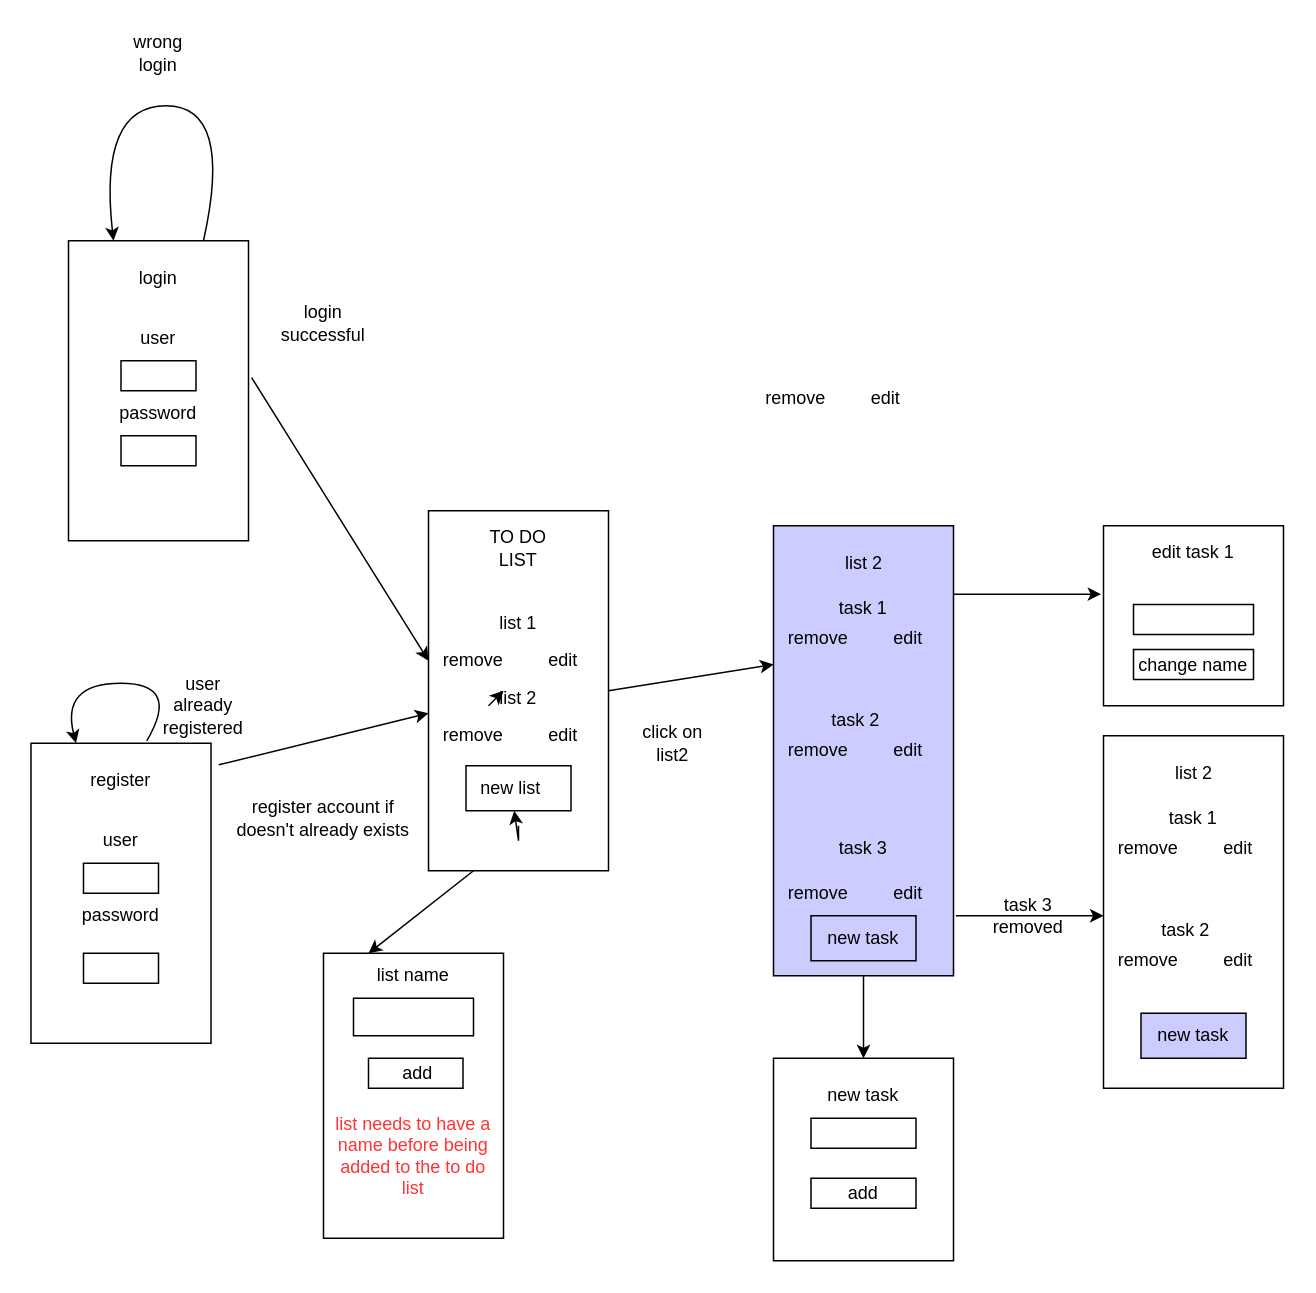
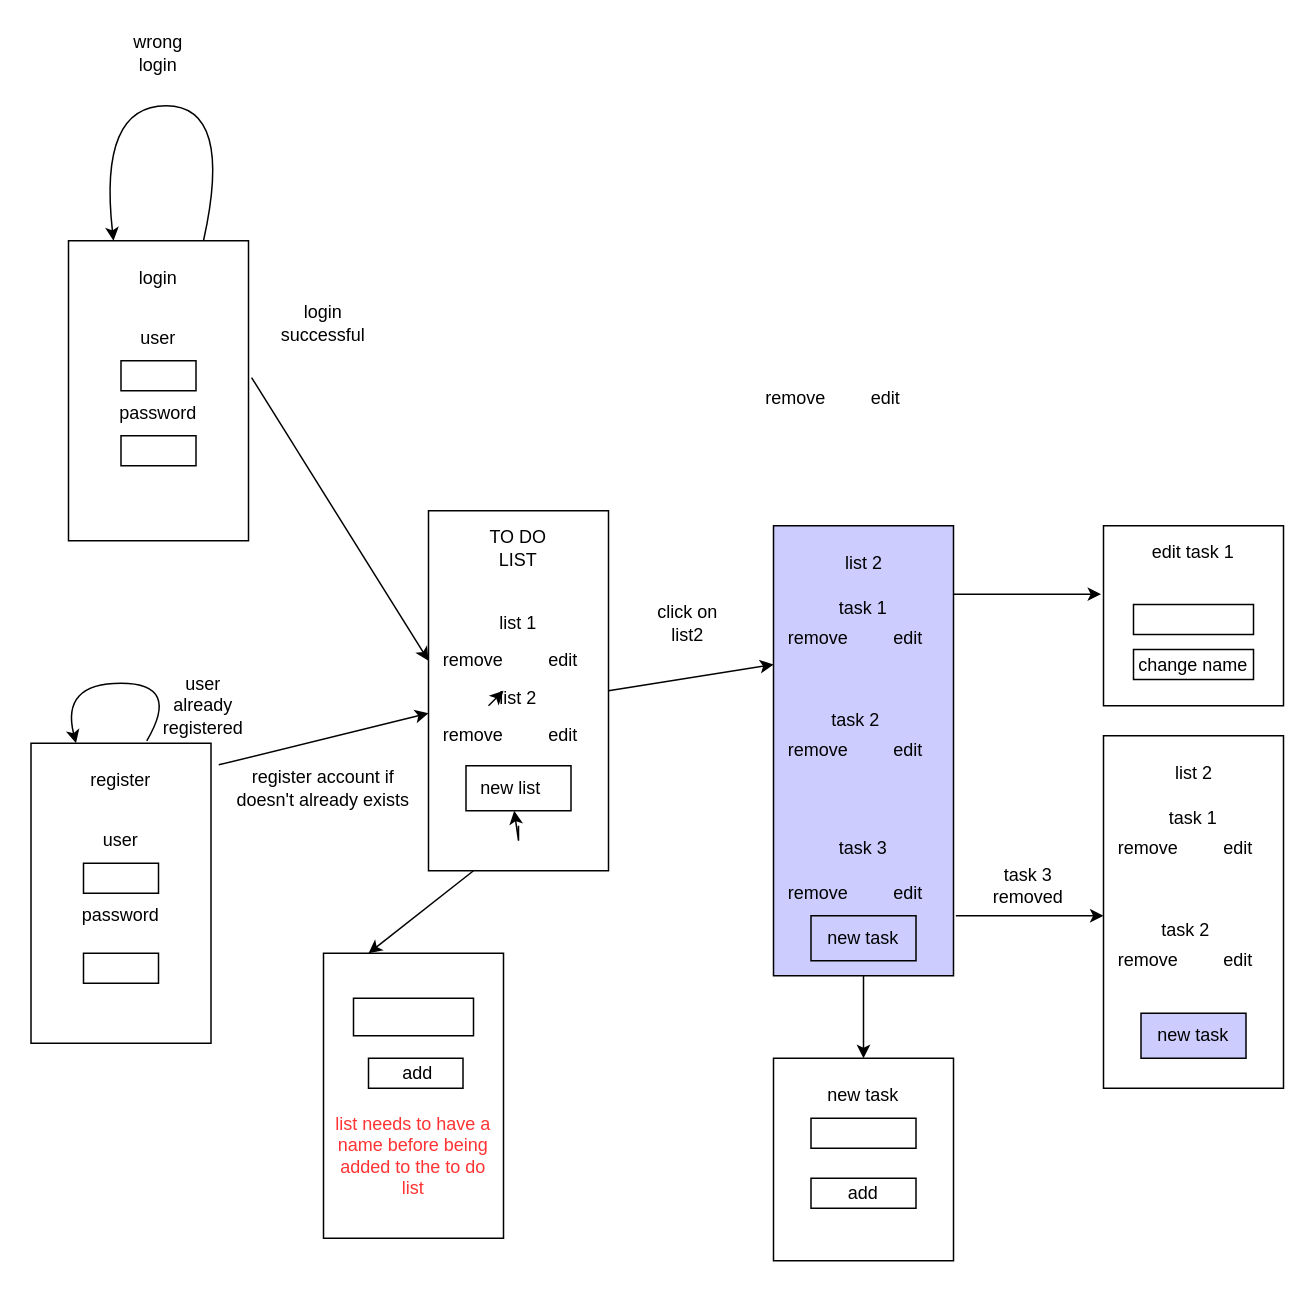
  <mxCell id="0" />
  <mxCell id="1" parent="0" />
  <mxCell id="2" value="" style="rounded=0;whiteSpace=wrap;html=1;" vertex="1" parent="1"><mxGeometry x="285" y="340" width="120" height="240" as="geometry" /></mxCell>
  <mxCell id="3" value="TO DO LIST" style="text;html=1;strokeColor=none;fillColor=none;align=center;verticalAlign=middle;whiteSpace=wrap;rounded=0;" vertex="1" parent="1"><mxGeometry x="315" y="350" width="60" height="30" as="geometry" /></mxCell>
  <mxCell id="4" value="list 1" style="text;html=1;strokeColor=none;fillColor=none;align=center;verticalAlign=middle;whiteSpace=wrap;rounded=0;" vertex="1" parent="1"><mxGeometry x="315" y="400" width="60" height="30" as="geometry" /></mxCell>
  <mxCell id="5" value="list 2&lt;br&gt;" style="text;html=1;strokeColor=none;fillColor=none;align=center;verticalAlign=middle;whiteSpace=wrap;rounded=0;" vertex="1" parent="1"><mxGeometry x="315" y="450" width="60" height="30" as="geometry" /></mxCell>
  <mxCell id="6" value="" style="endArrow=classic;html=1;rounded=0;" edge="1" parent="1"><mxGeometry width="50" height="50" relative="1" as="geometry"><mxPoint x="325" y="470" as="sourcePoint" /><mxPoint x="335" y="460" as="targetPoint" /></mxGeometry></mxCell>
  <mxCell id="7" value="" style="rounded=0;whiteSpace=wrap;html=1;fillColor=#CCCCFF;" vertex="1" parent="1"><mxGeometry x="515" y="350" width="120" height="300" as="geometry" /></mxCell>
  <mxCell id="8" value="list 2&lt;br&gt;" style="text;html=1;align=center;verticalAlign=middle;resizable=0;points=[];autosize=1;strokeColor=none;fillColor=none;" vertex="1" parent="1"><mxGeometry x="550" y="360" width="50" height="30" as="geometry" /></mxCell>
  <mxCell id="9" value="task 1" style="text;html=1;strokeColor=none;fillColor=none;align=center;verticalAlign=middle;whiteSpace=wrap;rounded=0;" vertex="1" parent="1"><mxGeometry x="545" y="390" width="60" height="30" as="geometry" /></mxCell>
  <mxCell id="10" value="task 2" style="text;html=1;strokeColor=none;fillColor=none;align=center;verticalAlign=middle;whiteSpace=wrap;rounded=0;" vertex="1" parent="1"><mxGeometry x="540" y="465" width="60" height="30" as="geometry" /></mxCell>
  <mxCell id="11" value="task 3" style="text;html=1;strokeColor=none;fillColor=none;align=center;verticalAlign=middle;whiteSpace=wrap;rounded=0;" vertex="1" parent="1"><mxGeometry x="545" y="550" width="60" height="30" as="geometry" /></mxCell>
  <mxCell id="12" value="" style="endArrow=classic;html=1;rounded=0;exitX=1;exitY=0.5;exitDx=0;exitDy=0;entryX=0;entryY=0.75;entryDx=0;entryDy=0;" edge="1" parent="1" source="2"><mxGeometry width="50" height="50" relative="1" as="geometry"><mxPoint x="595" y="630" as="sourcePoint" /><mxPoint x="515" y="442.5" as="targetPoint" /></mxGeometry></mxCell>
  <mxCell id="13" value="" style="rounded=0;whiteSpace=wrap;html=1;" vertex="1" parent="1"><mxGeometry x="45" y="160" width="120" height="200" as="geometry" /></mxCell>
  <mxCell id="14" value="login" style="text;html=1;strokeColor=none;fillColor=none;align=center;verticalAlign=middle;whiteSpace=wrap;rounded=0;" vertex="1" parent="1"><mxGeometry x="75" y="170" width="60" height="30" as="geometry" /></mxCell>
  <mxCell id="15" value="user&lt;br&gt;" style="text;html=1;strokeColor=none;fillColor=none;align=center;verticalAlign=middle;whiteSpace=wrap;rounded=0;" vertex="1" parent="1"><mxGeometry x="75" y="210" width="60" height="30" as="geometry" /></mxCell>
  <mxCell id="16" value="password&lt;br&gt;" style="text;html=1;strokeColor=none;fillColor=none;align=center;verticalAlign=middle;whiteSpace=wrap;rounded=0;" vertex="1" parent="1"><mxGeometry x="75" y="260" width="60" height="30" as="geometry" /></mxCell>
  <mxCell id="17" value="" style="rounded=0;whiteSpace=wrap;html=1;" vertex="1" parent="1"><mxGeometry x="80" y="240" width="50" height="20" as="geometry" /></mxCell>
  <mxCell id="18" value="" style="rounded=0;whiteSpace=wrap;html=1;" vertex="1" parent="1"><mxGeometry x="80" y="290" width="50" height="20" as="geometry" /></mxCell>
  <mxCell id="19" value="" style="endArrow=classic;html=1;rounded=0;exitX=1.017;exitY=0.456;exitDx=0;exitDy=0;exitPerimeter=0;" edge="1" parent="1" source="13"><mxGeometry width="50" height="50" relative="1" as="geometry"><mxPoint x="355" y="630" as="sourcePoint" /><mxPoint x="285" y="440" as="targetPoint" /></mxGeometry></mxCell>
  <mxCell id="20" value="login successful" style="text;html=1;strokeColor=none;fillColor=none;align=center;verticalAlign=middle;whiteSpace=wrap;rounded=0;" vertex="1" parent="1"><mxGeometry x="185" y="200" width="60" height="30" as="geometry" /></mxCell>
  <mxCell id="21" value="" style="rounded=0;whiteSpace=wrap;html=1;" vertex="1" parent="1"><mxGeometry x="20" y="495" width="120" height="200" as="geometry" /></mxCell>
  <mxCell id="22" value="register&lt;br&gt;" style="text;html=1;strokeColor=none;fillColor=none;align=center;verticalAlign=middle;whiteSpace=wrap;rounded=0;" vertex="1" parent="1"><mxGeometry x="50" y="505" width="60" height="30" as="geometry" /></mxCell>
  <mxCell id="23" value="user&lt;br&gt;" style="text;html=1;strokeColor=none;fillColor=none;align=center;verticalAlign=middle;whiteSpace=wrap;rounded=0;" vertex="1" parent="1"><mxGeometry x="50" y="545" width="60" height="30" as="geometry" /></mxCell>
  <mxCell id="24" value="password&lt;br&gt;" style="text;html=1;strokeColor=none;fillColor=none;align=center;verticalAlign=middle;whiteSpace=wrap;rounded=0;" vertex="1" parent="1"><mxGeometry x="50" y="595" width="60" height="30" as="geometry" /></mxCell>
  <mxCell id="25" value="" style="rounded=0;whiteSpace=wrap;html=1;" vertex="1" parent="1"><mxGeometry x="55" y="575" width="50" height="20" as="geometry" /></mxCell>
  <mxCell id="26" value="" style="rounded=0;whiteSpace=wrap;html=1;" vertex="1" parent="1"><mxGeometry x="55" y="635" width="50" height="20" as="geometry" /></mxCell>
  <mxCell id="27" value="" style="curved=1;endArrow=classic;html=1;rounded=0;exitX=0.75;exitY=0;exitDx=0;exitDy=0;entryX=0.25;entryY=0;entryDx=0;entryDy=0;" edge="1" parent="1" source="13" target="13"><mxGeometry width="50" height="50" relative="1" as="geometry"><mxPoint x="355" y="420" as="sourcePoint" /><mxPoint x="405" y="370" as="targetPoint" /><Array as="points"><mxPoint x="155" y="70" /><mxPoint x="65" y="70" /></Array></mxGeometry></mxCell>
  <mxCell id="28" value="wrong login" style="text;html=1;strokeColor=none;fillColor=none;align=center;verticalAlign=middle;whiteSpace=wrap;rounded=0;" vertex="1" parent="1"><mxGeometry x="75" y="20" width="60" height="30" as="geometry" /></mxCell>
  <mxCell id="29" value="" style="endArrow=classic;html=1;rounded=0;exitX=1.043;exitY=0.072;exitDx=0;exitDy=0;exitPerimeter=0;entryX=0;entryY=0;entryDx=0;entryDy=0;" edge="1" parent="1" source="21" target="47"><mxGeometry width="50" height="50" relative="1" as="geometry"><mxPoint x="355" y="670" as="sourcePoint" /><mxPoint x="405" y="620" as="targetPoint" /></mxGeometry></mxCell>
- <mxCell id="30" value="register account if doesn't already exists" style="text;html=1;strokeColor=none;fillColor=none;align=center;verticalAlign=middle;whiteSpace=wrap;rounded=0;" vertex="1" parent="1"><mxGeometry x="155" y="530" width="120" height="30" as="geometry" /></mxCell>
+ <mxCell id="30" value="register account if doesn't already exists" style="text;html=1;strokeColor=none;fillColor=none;align=center;verticalAlign=middle;whiteSpace=wrap;rounded=0;" vertex="1" parent="1"><mxGeometry x="155" y="510" width="120" height="30" as="geometry" /></mxCell>
  <mxCell id="31" value="" style="curved=1;endArrow=classic;html=1;rounded=0;exitX=0.643;exitY=-0.008;exitDx=0;exitDy=0;exitPerimeter=0;entryX=0.25;entryY=0;entryDx=0;entryDy=0;" edge="1" parent="1" source="21" target="21"><mxGeometry width="50" height="50" relative="1" as="geometry"><mxPoint x="330" y="525" as="sourcePoint" /><mxPoint x="380" y="475" as="targetPoint" /><Array as="points"><mxPoint x="120" y="455" /><mxPoint x="40" y="455" /></Array></mxGeometry></mxCell>
  <mxCell id="32" value="user already registered&lt;br&gt;" style="text;html=1;strokeColor=none;fillColor=none;align=center;verticalAlign=middle;whiteSpace=wrap;rounded=0;" vertex="1" parent="1"><mxGeometry x="105" y="455" width="60" height="30" as="geometry" /></mxCell>
  <mxCell id="33" value="remove" style="text;html=1;strokeColor=none;fillColor=none;align=center;verticalAlign=middle;whiteSpace=wrap;rounded=0;" vertex="1" parent="1"><mxGeometry x="500" y="250" width="60" height="30" as="geometry" /></mxCell>
  <mxCell id="34" value="edit&lt;br&gt;" style="text;html=1;strokeColor=none;fillColor=none;align=center;verticalAlign=middle;whiteSpace=wrap;rounded=0;" vertex="1" parent="1"><mxGeometry x="560" y="250" width="60" height="30" as="geometry" /></mxCell>
  <mxCell id="35" value="" style="rounded=0;whiteSpace=wrap;html=1;" vertex="1" parent="1"><mxGeometry x="310" y="510" width="70" height="30" as="geometry" /></mxCell>
  <mxCell id="36" value="new list" style="text;html=1;strokeColor=none;fillColor=none;align=center;verticalAlign=middle;whiteSpace=wrap;rounded=0;" vertex="1" parent="1"><mxGeometry x="310" y="510" width="60" height="30" as="geometry" /></mxCell>
  <mxCell id="37" value="" style="endArrow=classic;html=1;rounded=0;" edge="1" parent="1" target="36"><mxGeometry width="50" height="50" relative="1" as="geometry"><mxPoint x="345" y="550" as="sourcePoint" /><mxPoint x="315" y="610" as="targetPoint" /><Array as="points"><mxPoint x="345" y="560" /></Array></mxGeometry></mxCell>
  <mxCell id="38" value="" style="endArrow=classic;html=1;rounded=0;exitX=0.25;exitY=1;exitDx=0;exitDy=0;entryX=0.25;entryY=0;entryDx=0;entryDy=0;" edge="1" parent="1" source="2" target="39"><mxGeometry width="50" height="50" relative="1" as="geometry"><mxPoint x="635" y="517.5" as="sourcePoint" /><mxPoint x="395" y="630" as="targetPoint" /></mxGeometry></mxCell>
  <mxCell id="39" value="" style="rounded=0;whiteSpace=wrap;html=1;" vertex="1" parent="1"><mxGeometry x="215" y="635" width="120" height="190" as="geometry" /></mxCell>
  <mxCell id="40" value="" style="rounded=0;whiteSpace=wrap;html=1;" vertex="1" parent="1"><mxGeometry x="235" y="665" width="80" height="25" as="geometry" /></mxCell>
- <mxCell id="41" value="list name" style="text;html=1;strokeColor=none;fillColor=none;align=center;verticalAlign=middle;whiteSpace=wrap;rounded=0;" vertex="1" parent="1"><mxGeometry x="245" y="635" width="60" height="30" as="geometry" /></mxCell>
  <mxCell id="42" value="" style="rounded=0;whiteSpace=wrap;html=1;" vertex="1" parent="1"><mxGeometry x="245" y="705" width="63" height="20" as="geometry" /></mxCell>
  <mxCell id="43" value="add" style="text;html=1;strokeColor=none;fillColor=none;align=center;verticalAlign=middle;whiteSpace=wrap;rounded=0;" vertex="1" parent="1"><mxGeometry x="248" y="700" width="60" height="30" as="geometry" /></mxCell>
  <mxCell id="44" value="&lt;font color=&quot;#ff3333&quot;&gt;list&amp;nbsp;needs to have a name before being added to the to do list&lt;/font&gt;" style="text;html=1;strokeColor=none;fillColor=none;align=center;verticalAlign=middle;whiteSpace=wrap;rounded=0;" vertex="1" parent="1"><mxGeometry x="220" y="755" width="110" height="30" as="geometry" /></mxCell>
  <mxCell id="45" value="remove" style="text;html=1;strokeColor=none;fillColor=none;align=center;verticalAlign=middle;whiteSpace=wrap;rounded=0;" vertex="1" parent="1"><mxGeometry x="285" y="425" width="60" height="30" as="geometry" /></mxCell>
  <mxCell id="46" value="edit&lt;br&gt;" style="text;html=1;strokeColor=none;fillColor=none;align=center;verticalAlign=middle;whiteSpace=wrap;rounded=0;" vertex="1" parent="1"><mxGeometry x="345" y="425" width="60" height="30" as="geometry" /></mxCell>
  <mxCell id="47" value="remove" style="text;html=1;strokeColor=none;fillColor=none;align=center;verticalAlign=middle;whiteSpace=wrap;rounded=0;" vertex="1" parent="1"><mxGeometry x="285" y="475" width="60" height="30" as="geometry" /></mxCell>
  <mxCell id="48" value="edit&lt;br&gt;" style="text;html=1;strokeColor=none;fillColor=none;align=center;verticalAlign=middle;whiteSpace=wrap;rounded=0;" vertex="1" parent="1"><mxGeometry x="345" y="475" width="60" height="30" as="geometry" /></mxCell>
- <mxCell id="49" value="click on list2" style="text;html=1;strokeColor=none;fillColor=none;align=center;verticalAlign=middle;whiteSpace=wrap;rounded=0;fontColor=#000000;" vertex="1" parent="1"><mxGeometry x="418" y="480" width="60" height="30" as="geometry" /></mxCell>
+ <mxCell id="49" value="click on list2" style="text;html=1;strokeColor=none;fillColor=none;align=center;verticalAlign=middle;whiteSpace=wrap;rounded=0;fontColor=#000000;" vertex="1" parent="1"><mxGeometry x="428" y="400" width="60" height="30" as="geometry" /></mxCell>
  <mxCell id="50" value="remove" style="text;html=1;strokeColor=none;fillColor=none;align=center;verticalAlign=middle;whiteSpace=wrap;rounded=0;" vertex="1" parent="1"><mxGeometry x="515" y="410" width="60" height="30" as="geometry" /></mxCell>
  <mxCell id="51" value="edit&lt;br&gt;" style="text;html=1;strokeColor=none;fillColor=none;align=center;verticalAlign=middle;whiteSpace=wrap;rounded=0;" vertex="1" parent="1"><mxGeometry x="575" y="410" width="60" height="30" as="geometry" /></mxCell>
  <mxCell id="52" value="remove" style="text;html=1;strokeColor=none;fillColor=none;align=center;verticalAlign=middle;whiteSpace=wrap;rounded=0;" vertex="1" parent="1"><mxGeometry x="515" y="485" width="60" height="30" as="geometry" /></mxCell>
  <mxCell id="53" value="edit&lt;br&gt;" style="text;html=1;strokeColor=none;fillColor=none;align=center;verticalAlign=middle;whiteSpace=wrap;rounded=0;" vertex="1" parent="1"><mxGeometry x="575" y="485" width="60" height="30" as="geometry" /></mxCell>
  <mxCell id="54" value="remove" style="text;html=1;strokeColor=none;fillColor=none;align=center;verticalAlign=middle;whiteSpace=wrap;rounded=0;" vertex="1" parent="1"><mxGeometry x="515" y="580" width="60" height="30" as="geometry" /></mxCell>
  <mxCell id="55" value="edit&lt;br&gt;" style="text;html=1;strokeColor=none;fillColor=none;align=center;verticalAlign=middle;whiteSpace=wrap;rounded=0;" vertex="1" parent="1"><mxGeometry x="575" y="580" width="60" height="30" as="geometry" /></mxCell>
  <mxCell id="56" value="" style="rounded=0;whiteSpace=wrap;html=1;fontColor=#000000;fillColor=#CCCCFF;" vertex="1" parent="1"><mxGeometry x="540" y="610" width="70" height="30" as="geometry" /></mxCell>
  <mxCell id="57" value="new task" style="text;html=1;strokeColor=none;fillColor=none;align=center;verticalAlign=middle;whiteSpace=wrap;rounded=0;fontColor=#000000;" vertex="1" parent="1"><mxGeometry x="545" y="610" width="60" height="30" as="geometry" /></mxCell>
  <mxCell id="58" value="" style="endArrow=classic;html=1;rounded=0;fontColor=#000000;exitX=1;exitY=0.152;exitDx=0;exitDy=0;exitPerimeter=0;entryX=-0.013;entryY=0.38;entryDx=0;entryDy=0;entryPerimeter=0;" edge="1" parent="1" source="7" target="59"><mxGeometry width="50" height="50" relative="1" as="geometry"><mxPoint x="475" y="590" as="sourcePoint" /><mxPoint x="675" y="396" as="targetPoint" /></mxGeometry></mxCell>
  <mxCell id="59" value="" style="rounded=0;whiteSpace=wrap;html=1;" vertex="1" parent="1"><mxGeometry x="735" y="350" width="120" height="120" as="geometry" /></mxCell>
  <mxCell id="60" value="edit task 1" style="text;html=1;strokeColor=none;fillColor=none;align=center;verticalAlign=middle;whiteSpace=wrap;rounded=0;fontColor=#000000;" vertex="1" parent="1"><mxGeometry x="765" y="352.5" width="60" height="30" as="geometry" /></mxCell>
  <mxCell id="61" value="" style="rounded=0;whiteSpace=wrap;html=1;" vertex="1" parent="1"><mxGeometry x="755" y="402.5" width="80" height="20" as="geometry" /></mxCell>
  <mxCell id="62" value="" style="rounded=0;whiteSpace=wrap;html=1;" vertex="1" parent="1"><mxGeometry x="755" y="432.5" width="80" height="20" as="geometry" /></mxCell>
  <mxCell id="63" value="change name" style="text;html=1;strokeColor=none;fillColor=none;align=center;verticalAlign=middle;whiteSpace=wrap;rounded=0;fontColor=#000000;" vertex="1" parent="1"><mxGeometry x="755" y="427.5" width="80" height="30" as="geometry" /></mxCell>
  <mxCell id="64" value="" style="rounded=0;whiteSpace=wrap;html=1;" vertex="1" parent="1"><mxGeometry x="735" y="490" width="120" height="235" as="geometry" /></mxCell>
  <mxCell id="65" value="list 2&lt;br&gt;" style="text;html=1;align=center;verticalAlign=middle;resizable=0;points=[];autosize=1;strokeColor=none;fillColor=none;" vertex="1" parent="1"><mxGeometry x="770" y="500" width="50" height="30" as="geometry" /></mxCell>
  <mxCell id="66" value="task 1" style="text;html=1;strokeColor=none;fillColor=none;align=center;verticalAlign=middle;whiteSpace=wrap;rounded=0;" vertex="1" parent="1"><mxGeometry x="765" y="530" width="60" height="30" as="geometry" /></mxCell>
  <mxCell id="67" value="task 2" style="text;html=1;strokeColor=none;fillColor=none;align=center;verticalAlign=middle;whiteSpace=wrap;rounded=0;" vertex="1" parent="1"><mxGeometry x="760" y="605" width="60" height="30" as="geometry" /></mxCell>
  <mxCell id="68" value="remove" style="text;html=1;strokeColor=none;fillColor=none;align=center;verticalAlign=middle;whiteSpace=wrap;rounded=0;" vertex="1" parent="1"><mxGeometry x="735" y="550" width="60" height="30" as="geometry" /></mxCell>
  <mxCell id="69" value="edit&lt;br&gt;" style="text;html=1;strokeColor=none;fillColor=none;align=center;verticalAlign=middle;whiteSpace=wrap;rounded=0;" vertex="1" parent="1"><mxGeometry x="795" y="550" width="60" height="30" as="geometry" /></mxCell>
  <mxCell id="70" value="remove" style="text;html=1;strokeColor=none;fillColor=none;align=center;verticalAlign=middle;whiteSpace=wrap;rounded=0;" vertex="1" parent="1"><mxGeometry x="735" y="625" width="60" height="30" as="geometry" /></mxCell>
  <mxCell id="71" value="edit&lt;br&gt;" style="text;html=1;strokeColor=none;fillColor=none;align=center;verticalAlign=middle;whiteSpace=wrap;rounded=0;" vertex="1" parent="1"><mxGeometry x="795" y="625" width="60" height="30" as="geometry" /></mxCell>
  <mxCell id="72" value="" style="rounded=0;whiteSpace=wrap;html=1;fontColor=#000000;fillColor=#CCCCFF;" vertex="1" parent="1"><mxGeometry x="760" y="675" width="70" height="30" as="geometry" /></mxCell>
  <mxCell id="73" value="new task" style="text;html=1;align=center;verticalAlign=middle;whiteSpace=wrap;rounded=0;" vertex="1" parent="1"><mxGeometry x="765" y="675" width="60" height="30" as="geometry" /></mxCell>
  <mxCell id="74" value="" style="endArrow=classic;html=1;rounded=0;fontColor=#000000;exitX=1;exitY=0.152;exitDx=0;exitDy=0;exitPerimeter=0;entryX=-0.013;entryY=0.38;entryDx=0;entryDy=0;entryPerimeter=0;" edge="1" parent="1"><mxGeometry width="50" height="50" relative="1" as="geometry"><mxPoint x="636.56" y="610" as="sourcePoint" /><mxPoint x="735" y="610" as="targetPoint" /></mxGeometry></mxCell>
- <mxCell id="75" value="task 3 removed" style="text;html=1;strokeColor=none;fillColor=none;align=center;verticalAlign=middle;whiteSpace=wrap;rounded=0;fontColor=#000000;" vertex="1" parent="1"><mxGeometry x="655" y="595" width="60" height="30" as="geometry" /></mxCell>
+ <mxCell id="75" value="task 3 removed" style="text;html=1;strokeColor=none;fillColor=none;align=center;verticalAlign=middle;whiteSpace=wrap;rounded=0;fontColor=#000000;" vertex="1" parent="1"><mxGeometry x="655" y="575" width="60" height="30" as="geometry" /></mxCell>
  <mxCell id="76" value="" style="endArrow=classic;html=1;rounded=0;fontColor=#000000;exitX=0.5;exitY=1;exitDx=0;exitDy=0;" edge="1" parent="1" source="7" target="77"><mxGeometry width="50" height="50" relative="1" as="geometry"><mxPoint x="475" y="640" as="sourcePoint" /><mxPoint x="575" y="710" as="targetPoint" /></mxGeometry></mxCell>
  <mxCell id="77" value="" style="rounded=0;whiteSpace=wrap;html=1;" vertex="1" parent="1"><mxGeometry x="515" y="705" width="120" height="135" as="geometry" /></mxCell>
  <mxCell id="78" value="new task" style="text;html=1;strokeColor=none;fillColor=none;align=center;verticalAlign=middle;whiteSpace=wrap;rounded=0;fontColor=#000000;" vertex="1" parent="1"><mxGeometry x="545" y="715" width="60" height="30" as="geometry" /></mxCell>
  <mxCell id="79" value="" style="rounded=0;whiteSpace=wrap;html=1;" vertex="1" parent="1"><mxGeometry x="540" y="745" width="70" height="20" as="geometry" /></mxCell>
  <mxCell id="80" value="" style="rounded=0;whiteSpace=wrap;html=1;" vertex="1" parent="1"><mxGeometry x="540" y="785" width="70" height="20" as="geometry" /></mxCell>
  <mxCell id="81" value="add" style="text;html=1;strokeColor=none;fillColor=none;align=center;verticalAlign=middle;whiteSpace=wrap;rounded=0;fontColor=#000000;" vertex="1" parent="1"><mxGeometry x="545" y="780" width="60" height="30" as="geometry" /></mxCell>
